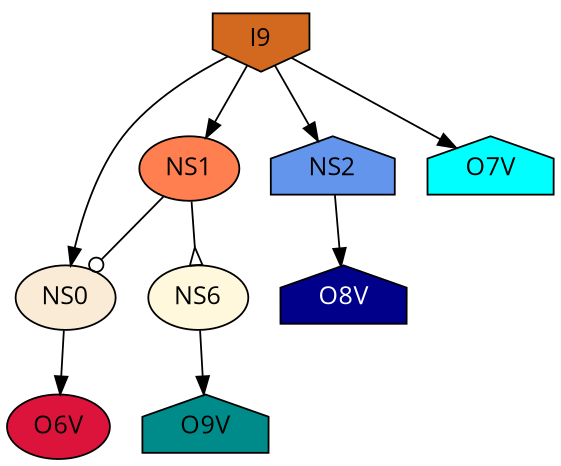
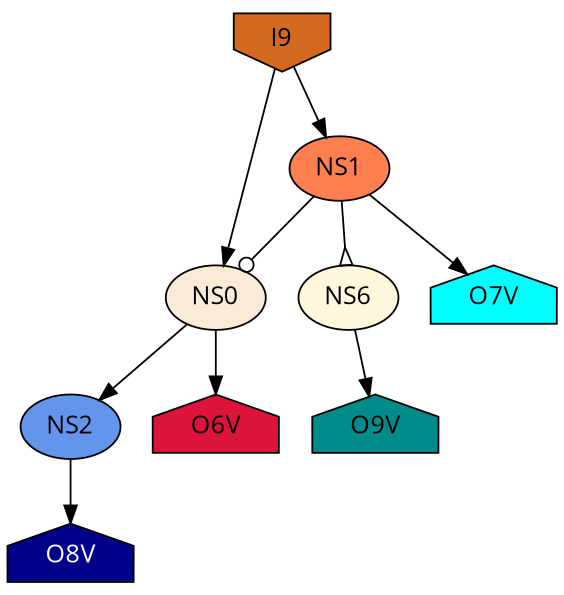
  digraph {
    fontname="Open Sans"
    node [fontcolor=black fontname="Open Sans" style=filled]
    edge [fontname="Open Sans"]
    n1 [fillcolor=chocolate label=I9 shape=invhouse]
    n2 [fillcolor=antiquewhite label=NS0]
    n3 [fillcolor=coral label=NS1]
-   n4 [fillcolor=cornflowerblue label=NS2 shape=house]
-   n5 [fillcolor=crimson label=O6V shape=ellipse]
+   n4 [fillcolor=cornflowerblue label=NS2]
+   n5 [fillcolor=crimson label=O6V shape=house]
    n6 [fillcolor=cornsilk label=NS6]
    n7 [fillcolor=cyan label=O7V shape=house]
    n8 [fillcolor=darkblue fontcolor=white label=O8V shape=house]
    n9 [fillcolor=darkcyan label=O9V shape=house]
    n1 -> n2
    n1 -> n3
-   n1 -> n4
+   n2 -> n4
    n2 -> n5
    n3 -> n2 [arrowhead=odot]
    n3 -> n6 [arrowhead=invempty]
-   n1 -> n7
+   n3 -> n7
    n4 -> n8
    n6 -> n9
  }
